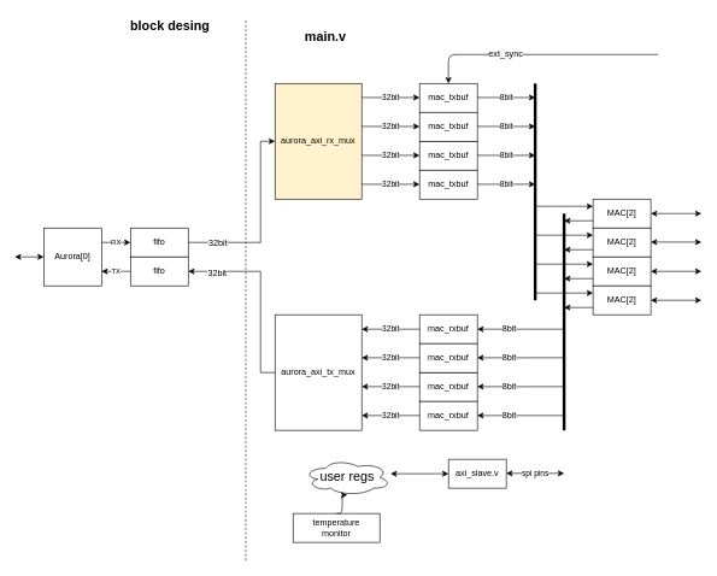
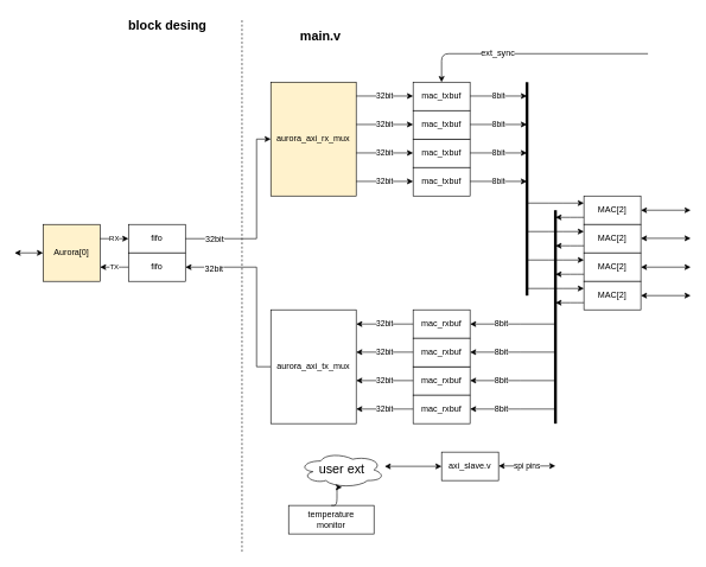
  <mxCell id="0" />
  <mxCell id="1" parent="0" />
- <mxCell id="2" value="Aurora[0]" style="rounded=0;whiteSpace=wrap;html=1;" parent="1" vertex="1"><mxGeometry x="60" y="315" width="80" height="80" as="geometry" /></mxCell>
+ <mxCell id="2" value="Aurora[0]" style="rounded=0;whiteSpace=wrap;html=1;fillColor=#fff2cc;" parent="1" vertex="1"><mxGeometry x="60" y="315" width="80" height="80" as="geometry" /></mxCell>
  <mxCell id="3" value="fifo" style="rounded=0;whiteSpace=wrap;html=1;" parent="1" vertex="1"><mxGeometry x="180" y="315" width="80" height="40" as="geometry" /></mxCell>
  <mxCell id="4" value="fifo" style="rounded=0;whiteSpace=wrap;html=1;" parent="1" vertex="1"><mxGeometry x="180" y="355" width="80" height="40" as="geometry" /></mxCell>
  <mxCell id="5" value="&lt;font size=&quot;1&quot;&gt;RX&lt;/font&gt;" style="edgeStyle=elbowEdgeStyle;elbow=horizontal;endArrow=classic;html=1;exitX=1;exitY=0.5;exitDx=0;exitDy=0;jumpSize=10;entryX=0;entryY=0.5;entryDx=0;entryDy=0;" parent="1" target="3" edge="1"><mxGeometry width="50" height="50" relative="1" as="geometry"><mxPoint x="140" y="335" as="sourcePoint" /><mxPoint x="170" y="335" as="targetPoint" /><Array as="points" /><mxPoint as="offset" /></mxGeometry></mxCell>
  <mxCell id="6" value="&lt;font size=&quot;1&quot;&gt;TX&lt;/font&gt;" style="edgeStyle=elbowEdgeStyle;elbow=horizontal;endArrow=classic;html=1;exitX=0;exitY=0.5;exitDx=0;exitDy=0;jumpSize=10;entryX=1;entryY=0.75;entryDx=0;entryDy=0;" parent="1" source="4" edge="1"><mxGeometry width="50" height="50" relative="1" as="geometry"><mxPoint x="190" y="345" as="sourcePoint" /><mxPoint x="140" y="375" as="targetPoint" /><Array as="points" /><mxPoint as="offset" /></mxGeometry></mxCell>
  <mxCell id="7" value="mac_txbuf" style="rounded=0;whiteSpace=wrap;html=1;" parent="1" vertex="1"><mxGeometry x="580" y="195" width="80" height="40" as="geometry" /></mxCell>
  <mxCell id="8" value="mac_txbuf" style="rounded=0;whiteSpace=wrap;html=1;" parent="1" vertex="1"><mxGeometry x="580" y="115" width="80" height="40" as="geometry" /></mxCell>
  <mxCell id="9" value="mac_txbuf" style="rounded=0;whiteSpace=wrap;html=1;" parent="1" vertex="1"><mxGeometry x="580" y="155" width="80" height="40" as="geometry" /></mxCell>
  <mxCell id="10" value="MAC[2]" style="rounded=0;whiteSpace=wrap;html=1;" parent="1" vertex="1"><mxGeometry x="820" y="275" width="80" height="40" as="geometry" /></mxCell>
  <mxCell id="11" value="" style="endArrow=classic;startArrow=classic;html=1;" parent="1" edge="1"><mxGeometry width="50" height="50" relative="1" as="geometry"><mxPoint x="20" y="355" as="sourcePoint" /><mxPoint x="60" y="355" as="targetPoint" /></mxGeometry></mxCell>
  <mxCell id="12" value="" style="endArrow=none;dashed=1;html=1;" parent="1" edge="1"><mxGeometry width="50" height="50" relative="1" as="geometry"><mxPoint x="339.5" y="775" as="sourcePoint" /><mxPoint x="339.5" y="25" as="targetPoint" /></mxGeometry></mxCell>
  <mxCell id="13" value="block desing" style="text;html=1;strokeColor=none;fillColor=none;align=center;verticalAlign=middle;whiteSpace=wrap;rounded=0;fontStyle=1;fontSize=18;" parent="1" vertex="1"><mxGeometry x="165" y="20" width="140" height="30" as="geometry" /></mxCell>
  <mxCell id="14" value="main.v" style="text;html=1;strokeColor=none;fillColor=none;align=center;verticalAlign=middle;whiteSpace=wrap;rounded=0;fontStyle=1;fontSize=18;" parent="1" vertex="1"><mxGeometry x="380" y="35" width="140" height="30" as="geometry" /></mxCell>
  <mxCell id="15" value="mac_txbuf" style="rounded=0;whiteSpace=wrap;html=1;" parent="1" vertex="1"><mxGeometry x="580" y="235" width="80" height="40" as="geometry" /></mxCell>
  <mxCell id="16" value="mac_rxbuf" style="rounded=0;whiteSpace=wrap;html=1;" parent="1" vertex="1"><mxGeometry x="580" y="515" width="80" height="40" as="geometry" /></mxCell>
  <mxCell id="17" value="mac_rxbuf" style="rounded=0;whiteSpace=wrap;html=1;" parent="1" vertex="1"><mxGeometry x="580" y="435" width="80" height="40" as="geometry" /></mxCell>
  <mxCell id="18" value="mac_rxbuf" style="rounded=0;whiteSpace=wrap;html=1;" parent="1" vertex="1"><mxGeometry x="580" y="475" width="80" height="40" as="geometry" /></mxCell>
  <mxCell id="19" value="mac_rxbuf" style="rounded=0;whiteSpace=wrap;html=1;" parent="1" vertex="1"><mxGeometry x="580" y="555" width="80" height="40" as="geometry" /></mxCell>
  <mxCell id="20" value="" style="endArrow=none;html=1;strokeWidth=4;" parent="1" edge="1"><mxGeometry width="50" height="50" relative="1" as="geometry"><mxPoint x="780" y="595" as="sourcePoint" /><mxPoint x="780" y="295" as="targetPoint" /></mxGeometry></mxCell>
  <mxCell id="21" value="8bit" style="edgeStyle=elbowEdgeStyle;elbow=horizontal;endArrow=classic;html=1;jumpSize=10;entryX=0;entryY=0.25;entryDx=0;entryDy=0;" parent="1" edge="1"><mxGeometry width="50" height="50" relative="1" as="geometry"><mxPoint x="660" y="134.5" as="sourcePoint" /><mxPoint x="740" y="134.5" as="targetPoint" /><Array as="points" /><mxPoint as="offset" /></mxGeometry></mxCell>
  <mxCell id="22" value="" style="endArrow=none;html=1;strokeWidth=4;" parent="1" edge="1"><mxGeometry width="50" height="50" relative="1" as="geometry"><mxPoint x="740" y="415" as="sourcePoint" /><mxPoint x="740" y="115" as="targetPoint" /></mxGeometry></mxCell>
  <mxCell id="23" value="" style="edgeStyle=elbowEdgeStyle;elbow=horizontal;endArrow=classic;html=1;jumpSize=10;" parent="1" edge="1"><mxGeometry width="50" height="50" relative="1" as="geometry"><mxPoint x="820" y="305" as="sourcePoint" /><mxPoint x="780" y="305" as="targetPoint" /><Array as="points" /><mxPoint as="offset" /></mxGeometry></mxCell>
  <mxCell id="24" value="" style="edgeStyle=elbowEdgeStyle;elbow=horizontal;endArrow=classic;html=1;jumpSize=10;entryX=0;entryY=0.25;entryDx=0;entryDy=0;" parent="1" edge="1"><mxGeometry width="50" height="50" relative="1" as="geometry"><mxPoint x="780" y="455" as="sourcePoint" /><mxPoint x="660" y="455" as="targetPoint" /><Array as="points" /><mxPoint as="offset" /></mxGeometry></mxCell>
  <mxCell id="25" value="8bit" style="text;html=1;resizable=0;points=[];align=center;verticalAlign=middle;labelBackgroundColor=#ffffff;" parent="24" vertex="1" connectable="0"><mxGeometry x="0.283" y="-1" relative="1" as="geometry"><mxPoint as="offset" /></mxGeometry></mxCell>
  <mxCell id="26" value="" style="edgeStyle=elbowEdgeStyle;elbow=horizontal;endArrow=classic;html=1;jumpSize=10;entryX=0;entryY=0.25;entryDx=0;entryDy=0;" parent="1" edge="1"><mxGeometry width="50" height="50" relative="1" as="geometry"><mxPoint x="740" y="285" as="sourcePoint" /><mxPoint x="820" y="285" as="targetPoint" /><Array as="points" /><mxPoint as="offset" /></mxGeometry></mxCell>
  <mxCell id="27" value="MAC[2]" style="rounded=0;whiteSpace=wrap;html=1;" parent="1" vertex="1"><mxGeometry x="820" y="315" width="80" height="40" as="geometry" /></mxCell>
  <mxCell id="28" value="" style="edgeStyle=elbowEdgeStyle;elbow=horizontal;endArrow=classic;html=1;jumpSize=10;" parent="1" edge="1"><mxGeometry width="50" height="50" relative="1" as="geometry"><mxPoint x="820" y="345" as="sourcePoint" /><mxPoint x="780" y="345" as="targetPoint" /><Array as="points" /><mxPoint as="offset" /></mxGeometry></mxCell>
  <mxCell id="29" value="" style="edgeStyle=elbowEdgeStyle;elbow=horizontal;endArrow=classic;html=1;jumpSize=10;entryX=0;entryY=0.25;entryDx=0;entryDy=0;" parent="1" edge="1"><mxGeometry width="50" height="50" relative="1" as="geometry"><mxPoint x="740" y="325" as="sourcePoint" /><mxPoint x="820" y="325" as="targetPoint" /><Array as="points" /><mxPoint as="offset" /></mxGeometry></mxCell>
  <mxCell id="30" value="MAC[2]" style="rounded=0;whiteSpace=wrap;html=1;" parent="1" vertex="1"><mxGeometry x="820" y="355" width="80" height="40" as="geometry" /></mxCell>
  <mxCell id="31" value="" style="edgeStyle=elbowEdgeStyle;elbow=horizontal;endArrow=classic;html=1;jumpSize=10;" parent="1" edge="1"><mxGeometry width="50" height="50" relative="1" as="geometry"><mxPoint x="820" y="385" as="sourcePoint" /><mxPoint x="780" y="385" as="targetPoint" /><Array as="points" /><mxPoint as="offset" /></mxGeometry></mxCell>
  <mxCell id="32" value="" style="edgeStyle=elbowEdgeStyle;elbow=horizontal;endArrow=classic;html=1;jumpSize=10;entryX=0;entryY=0.25;entryDx=0;entryDy=0;" parent="1" edge="1"><mxGeometry width="50" height="50" relative="1" as="geometry"><mxPoint x="740" y="365" as="sourcePoint" /><mxPoint x="820" y="365" as="targetPoint" /><Array as="points" /><mxPoint as="offset" /></mxGeometry></mxCell>
  <mxCell id="33" value="MAC[2]" style="rounded=0;whiteSpace=wrap;html=1;" parent="1" vertex="1"><mxGeometry x="820" y="395" width="80" height="40" as="geometry" /></mxCell>
  <mxCell id="34" value="" style="edgeStyle=elbowEdgeStyle;elbow=horizontal;endArrow=classic;html=1;jumpSize=10;" parent="1" edge="1"><mxGeometry width="50" height="50" relative="1" as="geometry"><mxPoint x="820" y="425" as="sourcePoint" /><mxPoint x="780" y="425" as="targetPoint" /><Array as="points" /><mxPoint as="offset" /></mxGeometry></mxCell>
  <mxCell id="35" value="" style="edgeStyle=elbowEdgeStyle;elbow=horizontal;endArrow=classic;html=1;jumpSize=10;entryX=0;entryY=0.25;entryDx=0;entryDy=0;" parent="1" edge="1"><mxGeometry width="50" height="50" relative="1" as="geometry"><mxPoint x="740" y="405" as="sourcePoint" /><mxPoint x="820" y="405" as="targetPoint" /><Array as="points" /><mxPoint as="offset" /></mxGeometry></mxCell>
  <mxCell id="36" value="" style="edgeStyle=orthogonalEdgeStyle;rounded=0;jumpSize=10;orthogonalLoop=1;jettySize=auto;html=1;fontSize=18;exitX=1;exitY=0.5;exitDx=0;exitDy=0;entryX=0;entryY=0.5;entryDx=0;entryDy=0;" parent="1" source="3" target="44" edge="1"><mxGeometry relative="1" as="geometry"><mxPoint x="420" y="255" as="targetPoint" /><mxPoint x="300" y="255" as="sourcePoint" /><Array as="points"><mxPoint x="360" y="335" /><mxPoint x="360" y="195" /></Array></mxGeometry></mxCell>
  <mxCell id="37" value="32bit" style="text;html=1;resizable=0;points=[];align=center;verticalAlign=middle;labelBackgroundColor=#ffffff;" parent="36" vertex="1" connectable="0"><mxGeometry x="-0.836" relative="1" as="geometry"><mxPoint x="19" as="offset" /></mxGeometry></mxCell>
  <mxCell id="38" value="&lt;span style=&quot;font-size: 12px&quot;&gt;32bit&lt;/span&gt;" style="edgeStyle=orthogonalEdgeStyle;rounded=0;jumpSize=10;orthogonalLoop=1;jettySize=auto;html=1;fontSize=18;entryX=1;entryY=0.5;entryDx=0;entryDy=0;exitX=0;exitY=0.5;exitDx=0;exitDy=0;" parent="1" source="45" target="4" edge="1"><mxGeometry x="0.692" relative="1" as="geometry"><mxPoint x="300" y="455" as="targetPoint" /><mxPoint x="420" y="455" as="sourcePoint" /><Array as="points"><mxPoint x="360" y="515" /><mxPoint x="360" y="375" /></Array><mxPoint as="offset" /></mxGeometry></mxCell>
  <mxCell id="39" value="32bit" style="edgeStyle=elbowEdgeStyle;elbow=horizontal;endArrow=classic;html=1;jumpSize=10;entryX=1;entryY=0.125;entryDx=0;entryDy=0;entryPerimeter=0;exitX=1;exitY=0.125;exitDx=0;exitDy=0;exitPerimeter=0;" parent="1" target="45" edge="1"><mxGeometry width="50" height="50" relative="1" as="geometry"><mxPoint x="580" y="455" as="sourcePoint" /><mxPoint x="500" y="455" as="targetPoint" /><Array as="points" /><mxPoint as="offset" /></mxGeometry></mxCell>
  <mxCell id="40" value="" style="endArrow=classic;startArrow=classic;html=1;exitX=1;exitY=0.5;exitDx=0;exitDy=0;" parent="1" source="10" edge="1"><mxGeometry width="50" height="50" relative="1" as="geometry"><mxPoint x="450" y="685" as="sourcePoint" /><mxPoint x="970" y="295" as="targetPoint" /></mxGeometry></mxCell>
  <mxCell id="41" value="" style="endArrow=classic;startArrow=classic;html=1;exitX=1;exitY=0.5;exitDx=0;exitDy=0;" parent="1" edge="1"><mxGeometry width="50" height="50" relative="1" as="geometry"><mxPoint x="900" y="334.5" as="sourcePoint" /><mxPoint x="970" y="334.5" as="targetPoint" /></mxGeometry></mxCell>
  <mxCell id="42" value="" style="endArrow=classic;startArrow=classic;html=1;exitX=1;exitY=0.5;exitDx=0;exitDy=0;" parent="1" edge="1"><mxGeometry width="50" height="50" relative="1" as="geometry"><mxPoint x="900" y="375" as="sourcePoint" /><mxPoint x="970" y="375" as="targetPoint" /></mxGeometry></mxCell>
  <mxCell id="43" value="" style="endArrow=classic;startArrow=classic;html=1;exitX=1;exitY=0.5;exitDx=0;exitDy=0;" parent="1" edge="1"><mxGeometry width="50" height="50" relative="1" as="geometry"><mxPoint x="900" y="415" as="sourcePoint" /><mxPoint x="970" y="415" as="targetPoint" /></mxGeometry></mxCell>
  <mxCell id="44" value="aurora_axi_rx_mux" style="rounded=0;whiteSpace=wrap;html=1;fillColor=#fff2cc;" parent="1" vertex="1"><mxGeometry x="380" y="115" width="120" height="160" as="geometry" /></mxCell>
  <mxCell id="45" value="aurora_axi_tx_mux" style="rounded=0;whiteSpace=wrap;html=1;" parent="1" vertex="1"><mxGeometry x="380" y="435" width="120" height="160" as="geometry" /></mxCell>
- <mxCell id="46" value="user regs" style="ellipse;shape=cloud;whiteSpace=wrap;html=1;fontSize=18;" parent="1" vertex="1"><mxGeometry x="420" y="635" width="120" height="50" as="geometry" /></mxCell>
+ <mxCell id="46" value="user ext" style="ellipse;shape=cloud;whiteSpace=wrap;html=1;fontSize=18;" parent="1" vertex="1"><mxGeometry x="420" y="635" width="120" height="50" as="geometry" /></mxCell>
  <mxCell id="47" value="axi_slave.v" style="rounded=0;whiteSpace=wrap;html=1;" parent="1" vertex="1"><mxGeometry x="620" y="635" width="80" height="40" as="geometry" /></mxCell>
  <mxCell id="48" value="" style="endArrow=classic;startArrow=classic;html=1;entryX=0;entryY=0.5;entryDx=0;entryDy=0;" parent="1" target="47" edge="1"><mxGeometry width="50" height="50" relative="1" as="geometry"><mxPoint x="540" y="655" as="sourcePoint" /><mxPoint x="440" y="675" as="targetPoint" /></mxGeometry></mxCell>
  <mxCell id="49" value="spi pins" style="endArrow=classic;startArrow=classic;html=1;entryX=0;entryY=0.5;entryDx=0;entryDy=0;" parent="1" edge="1"><mxGeometry width="50" height="50" relative="1" as="geometry"><mxPoint x="700" y="654.5" as="sourcePoint" /><mxPoint x="780" y="654.5" as="targetPoint" /></mxGeometry></mxCell>
  <mxCell id="50" value="temperature&lt;br&gt;monitor" style="rounded=0;whiteSpace=wrap;html=1;" parent="1" vertex="1"><mxGeometry x="405" y="710" width="120" height="40" as="geometry" /></mxCell>
  <mxCell id="51" value="" style="edgeStyle=elbowEdgeStyle;elbow=horizontal;endArrow=classic;html=1;jumpSize=10;exitX=0.5;exitY=0;exitDx=0;exitDy=0;" parent="1" source="50" edge="1"><mxGeometry width="50" height="50" relative="1" as="geometry"><mxPoint x="520" y="684.5" as="sourcePoint" /><mxPoint x="480" y="684.5" as="targetPoint" /><Array as="points" /><mxPoint as="offset" /></mxGeometry></mxCell>
  <mxCell id="52" value="32bit" style="edgeStyle=elbowEdgeStyle;elbow=horizontal;endArrow=classic;html=1;jumpSize=10;entryX=1;entryY=0.125;entryDx=0;entryDy=0;entryPerimeter=0;" parent="1" edge="1"><mxGeometry width="50" height="50" relative="1" as="geometry"><mxPoint x="500" y="134.5" as="sourcePoint" /><mxPoint x="580" y="134.5" as="targetPoint" /><Array as="points" /><mxPoint as="offset" /></mxGeometry></mxCell>
  <mxCell id="53" value="32bit" style="edgeStyle=elbowEdgeStyle;elbow=horizontal;endArrow=classic;html=1;jumpSize=10;entryX=1;entryY=0.125;entryDx=0;entryDy=0;entryPerimeter=0;" parent="1" edge="1"><mxGeometry width="50" height="50" relative="1" as="geometry"><mxPoint x="500" y="174.5" as="sourcePoint" /><mxPoint x="580" y="174.5" as="targetPoint" /><Array as="points" /><mxPoint as="offset" /></mxGeometry></mxCell>
  <mxCell id="54" value="32bit" style="edgeStyle=elbowEdgeStyle;elbow=horizontal;endArrow=classic;html=1;jumpSize=10;entryX=1;entryY=0.125;entryDx=0;entryDy=0;entryPerimeter=0;" parent="1" edge="1"><mxGeometry width="50" height="50" relative="1" as="geometry"><mxPoint x="500" y="214.5" as="sourcePoint" /><mxPoint x="580" y="214.5" as="targetPoint" /><Array as="points" /><mxPoint as="offset" /></mxGeometry></mxCell>
  <mxCell id="55" value="32bit" style="edgeStyle=elbowEdgeStyle;elbow=horizontal;endArrow=classic;html=1;jumpSize=10;entryX=1;entryY=0.125;entryDx=0;entryDy=0;entryPerimeter=0;" parent="1" edge="1"><mxGeometry width="50" height="50" relative="1" as="geometry"><mxPoint x="500" y="254.5" as="sourcePoint" /><mxPoint x="580" y="254.5" as="targetPoint" /><Array as="points" /><mxPoint as="offset" /></mxGeometry></mxCell>
  <mxCell id="56" value="32bit" style="edgeStyle=elbowEdgeStyle;elbow=horizontal;endArrow=classic;html=1;jumpSize=10;entryX=1;entryY=0.125;entryDx=0;entryDy=0;entryPerimeter=0;" parent="1" edge="1"><mxGeometry width="50" height="50" relative="1" as="geometry"><mxPoint x="580" y="494.5" as="sourcePoint" /><mxPoint x="500" y="494.5" as="targetPoint" /><Array as="points" /><mxPoint as="offset" /></mxGeometry></mxCell>
  <mxCell id="57" value="32bit" style="edgeStyle=elbowEdgeStyle;elbow=horizontal;endArrow=classic;html=1;jumpSize=10;entryX=1;entryY=0.125;entryDx=0;entryDy=0;entryPerimeter=0;" parent="1" edge="1"><mxGeometry width="50" height="50" relative="1" as="geometry"><mxPoint x="580" y="534.5" as="sourcePoint" /><mxPoint x="500" y="534.5" as="targetPoint" /><Array as="points" /><mxPoint as="offset" /></mxGeometry></mxCell>
  <mxCell id="58" value="32bit" style="edgeStyle=elbowEdgeStyle;elbow=horizontal;endArrow=classic;html=1;jumpSize=10;entryX=1;entryY=0.125;entryDx=0;entryDy=0;entryPerimeter=0;" parent="1" edge="1"><mxGeometry width="50" height="50" relative="1" as="geometry"><mxPoint x="580" y="574.5" as="sourcePoint" /><mxPoint x="500" y="574.5" as="targetPoint" /><Array as="points" /><mxPoint as="offset" /></mxGeometry></mxCell>
  <mxCell id="59" value="8bit" style="edgeStyle=elbowEdgeStyle;elbow=horizontal;endArrow=classic;html=1;jumpSize=10;entryX=0;entryY=0.25;entryDx=0;entryDy=0;" parent="1" edge="1"><mxGeometry width="50" height="50" relative="1" as="geometry"><mxPoint x="660" y="174.5" as="sourcePoint" /><mxPoint x="740" y="174.5" as="targetPoint" /><Array as="points" /><mxPoint as="offset" /></mxGeometry></mxCell>
  <mxCell id="60" value="8bit" style="edgeStyle=elbowEdgeStyle;elbow=horizontal;endArrow=classic;html=1;jumpSize=10;entryX=0;entryY=0.25;entryDx=0;entryDy=0;" parent="1" edge="1"><mxGeometry width="50" height="50" relative="1" as="geometry"><mxPoint x="660" y="214.5" as="sourcePoint" /><mxPoint x="740" y="214.5" as="targetPoint" /><Array as="points" /><mxPoint as="offset" /></mxGeometry></mxCell>
  <mxCell id="61" value="8bit" style="edgeStyle=elbowEdgeStyle;elbow=horizontal;endArrow=classic;html=1;jumpSize=10;entryX=0;entryY=0.25;entryDx=0;entryDy=0;" parent="1" edge="1"><mxGeometry width="50" height="50" relative="1" as="geometry"><mxPoint x="660" y="254.5" as="sourcePoint" /><mxPoint x="740" y="254.5" as="targetPoint" /><Array as="points" /><mxPoint as="offset" /></mxGeometry></mxCell>
  <mxCell id="62" value="" style="edgeStyle=elbowEdgeStyle;elbow=horizontal;endArrow=classic;html=1;jumpSize=10;entryX=0;entryY=0.25;entryDx=0;entryDy=0;" parent="1" edge="1"><mxGeometry width="50" height="50" relative="1" as="geometry"><mxPoint x="780" y="494.5" as="sourcePoint" /><mxPoint x="660" y="494.5" as="targetPoint" /><Array as="points" /><mxPoint as="offset" /></mxGeometry></mxCell>
  <mxCell id="63" value="8bit" style="text;html=1;resizable=0;points=[];align=center;verticalAlign=middle;labelBackgroundColor=#ffffff;" parent="62" vertex="1" connectable="0"><mxGeometry x="0.283" y="-1" relative="1" as="geometry"><mxPoint as="offset" /></mxGeometry></mxCell>
  <mxCell id="64" value="" style="edgeStyle=elbowEdgeStyle;elbow=horizontal;endArrow=classic;html=1;jumpSize=10;entryX=0;entryY=0.25;entryDx=0;entryDy=0;" parent="1" edge="1"><mxGeometry width="50" height="50" relative="1" as="geometry"><mxPoint x="780" y="534.5" as="sourcePoint" /><mxPoint x="660" y="534.5" as="targetPoint" /><Array as="points" /><mxPoint as="offset" /></mxGeometry></mxCell>
  <mxCell id="65" value="8bit" style="text;html=1;resizable=0;points=[];align=center;verticalAlign=middle;labelBackgroundColor=#ffffff;" parent="64" vertex="1" connectable="0"><mxGeometry x="0.283" y="-1" relative="1" as="geometry"><mxPoint as="offset" /></mxGeometry></mxCell>
  <mxCell id="66" value="" style="edgeStyle=elbowEdgeStyle;elbow=horizontal;endArrow=classic;html=1;jumpSize=10;entryX=0;entryY=0.25;entryDx=0;entryDy=0;" parent="1" edge="1"><mxGeometry width="50" height="50" relative="1" as="geometry"><mxPoint x="780" y="574.5" as="sourcePoint" /><mxPoint x="660" y="574.5" as="targetPoint" /><Array as="points" /><mxPoint as="offset" /></mxGeometry></mxCell>
  <mxCell id="67" value="8bit" style="text;html=1;resizable=0;points=[];align=center;verticalAlign=middle;labelBackgroundColor=#ffffff;" parent="66" vertex="1" connectable="0"><mxGeometry x="0.283" y="-1" relative="1" as="geometry"><mxPoint as="offset" /></mxGeometry></mxCell>
  <mxCell id="68" value="" style="edgeStyle=elbowEdgeStyle;elbow=horizontal;endArrow=classic;html=1;jumpSize=10;entryX=0.5;entryY=0;entryDx=0;entryDy=0;" parent="1" target="8" edge="1"><mxGeometry width="50" height="50" relative="1" as="geometry"><mxPoint x="910" y="75" as="sourcePoint" /><mxPoint x="790" y="75" as="targetPoint" /><Array as="points"><mxPoint x="620" y="85" /></Array><mxPoint as="offset" /></mxGeometry></mxCell>
  <mxCell id="69" value="ext_sync" style="text;html=1;resizable=0;points=[];align=center;verticalAlign=middle;labelBackgroundColor=#ffffff;" parent="68" vertex="1" connectable="0"><mxGeometry x="0.283" y="-1" relative="1" as="geometry"><mxPoint as="offset" /></mxGeometry></mxCell>
